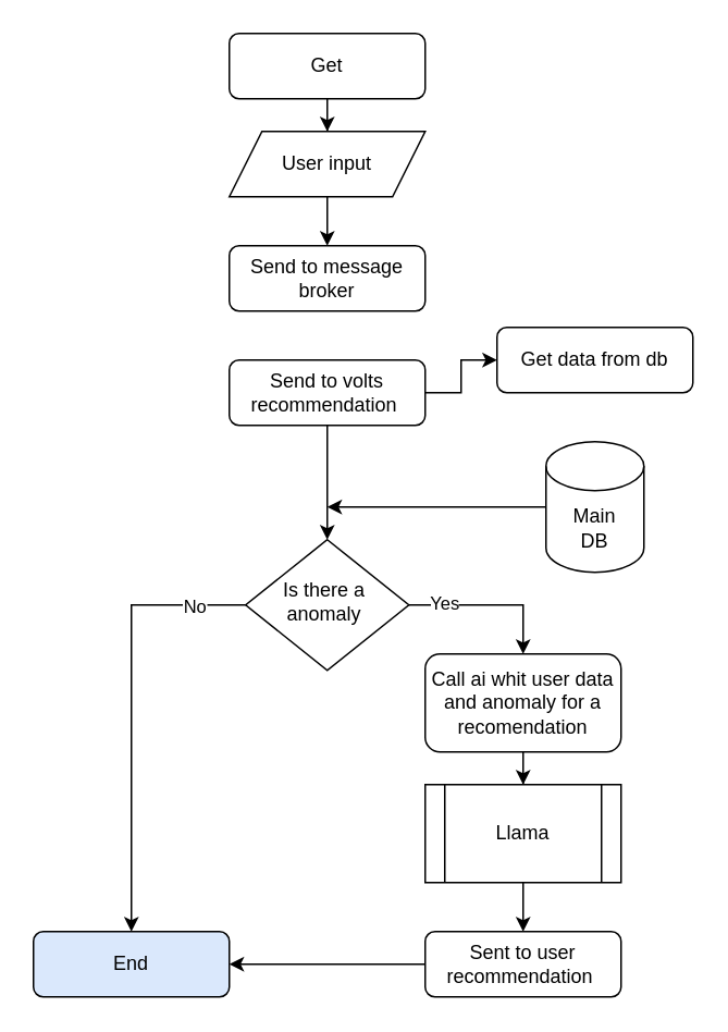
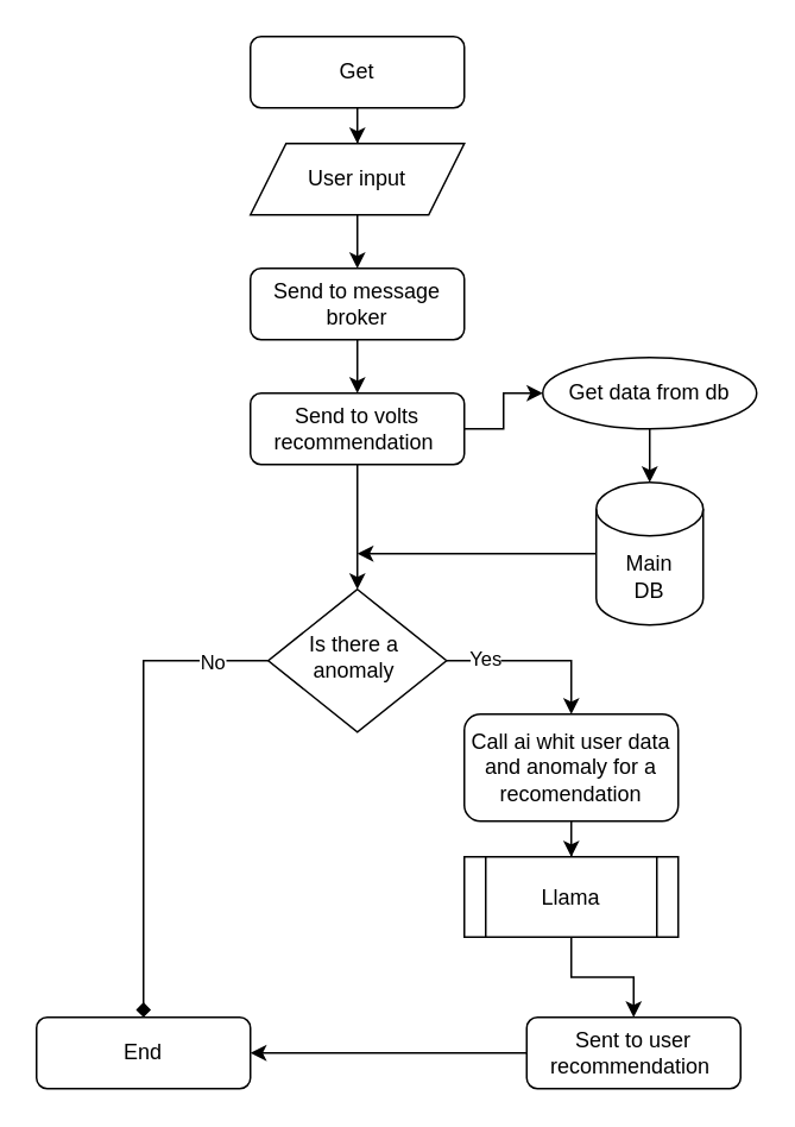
  <mxCell id="0" />
  <mxCell id="1" parent="0" />
  <mxCell id="2" style="edgeStyle=orthogonalEdgeStyle;rounded=0;orthogonalLoop=1;jettySize=auto;html=1;entryX=0.5;entryY=0;entryDx=0;entryDy=0;" parent="1" target="4" edge="1"><mxGeometry relative="1" as="geometry"><mxPoint x="200" y="120" as="sourcePoint" /></mxGeometry></mxCell>
+ <mxCell id="3" style="edgeStyle=orthogonalEdgeStyle;rounded=0;orthogonalLoop=1;jettySize=auto;html=1;" parent="1" source="4" target="7" edge="1"><mxGeometry relative="1" as="geometry" /></mxCell>
  <mxCell id="4" value="Send to message broker" style="rounded=1;whiteSpace=wrap;html=1;fontSize=12;glass=0;strokeWidth=1;shadow=0;" parent="1" vertex="1"><mxGeometry x="140" y="150" width="120" height="40" as="geometry" /></mxCell>
  <mxCell id="5" style="edgeStyle=orthogonalEdgeStyle;rounded=0;orthogonalLoop=1;jettySize=auto;html=1;entryX=0;entryY=0.5;entryDx=0;entryDy=0;" parent="1" source="7" target="13" edge="1"><mxGeometry relative="1" as="geometry" /></mxCell>
  <mxCell id="6" style="edgeStyle=orthogonalEdgeStyle;rounded=0;orthogonalLoop=1;jettySize=auto;html=1;entryX=0.5;entryY=0;entryDx=0;entryDy=0;" parent="1" source="7" target="12" edge="1"><mxGeometry relative="1" as="geometry" /></mxCell>
  <mxCell id="7" value="Send to volts recommendation&amp;nbsp;" style="rounded=1;whiteSpace=wrap;html=1;fontSize=12;glass=0;strokeWidth=1;shadow=0;" parent="1" vertex="1"><mxGeometry x="140" y="220" width="120" height="40" as="geometry" /></mxCell>
- <mxCell id="8" style="edgeStyle=orthogonalEdgeStyle;rounded=0;orthogonalLoop=1;jettySize=auto;html=1;entryX=0.5;entryY=0;entryDx=0;entryDy=0;" edge="1" parent="1" source="12" target="20"><mxGeometry relative="1" as="geometry" /></mxCell>
+ <mxCell id="8" style="edgeStyle=orthogonalEdgeStyle;rounded=0;orthogonalLoop=1;jettySize=auto;html=1;entryX=0.5;entryY=0;entryDx=0;entryDy=0;endArrow=diamond;" edge="1" parent="1" source="12" target="20"><mxGeometry relative="1" as="geometry" /></mxCell>
  <mxCell id="9" value="No" style="edgeLabel;html=1;align=center;verticalAlign=middle;resizable=0;points=[];" vertex="1" connectable="0" parent="8"><mxGeometry x="-0.761" y="2" relative="1" as="geometry"><mxPoint y="-2" as="offset" /></mxGeometry></mxCell>
  <mxCell id="10" style="edgeStyle=orthogonalEdgeStyle;rounded=0;orthogonalLoop=1;jettySize=auto;html=1;entryX=0.5;entryY=0;entryDx=0;entryDy=0;" edge="1" parent="1" source="12" target="22"><mxGeometry relative="1" as="geometry" /></mxCell>
  <mxCell id="11" value="Yes" style="edgeLabel;html=1;align=center;verticalAlign=middle;resizable=0;points=[];" vertex="1" connectable="0" parent="10"><mxGeometry x="-0.582" y="2" relative="1" as="geometry"><mxPoint as="offset" /></mxGeometry></mxCell>
  <mxCell id="12" value="Is there a&amp;nbsp;&lt;div&gt;anomaly&amp;nbsp;&lt;/div&gt;" style="rhombus;whiteSpace=wrap;html=1;shadow=0;fontFamily=Helvetica;fontSize=12;align=center;strokeWidth=1;spacing=6;spacingTop=-4;" parent="1" vertex="1"><mxGeometry x="150" y="330" width="100" height="80" as="geometry" /></mxCell>
- <mxCell id="13" value="Get data from db" style="rounded=1;whiteSpace=wrap;html=1;fontSize=12;glass=0;strokeWidth=1;shadow=0;" parent="1" vertex="1"><mxGeometry x="304" y="200" width="120" height="40" as="geometry" /></mxCell>
+ <mxCell id="13" value="Get data from db" style="ellipse;whiteSpace=wrap;html=1;fontSize=12;glass=0;strokeWidth=1;shadow=0;" parent="1" vertex="1"><mxGeometry x="304" y="200" width="120" height="40" as="geometry" /></mxCell>
  <mxCell id="14" value="User input" style="shape=parallelogram;perimeter=parallelogramPerimeter;whiteSpace=wrap;html=1;fixedSize=1;" parent="1" vertex="1"><mxGeometry x="140" y="80" width="120" height="40" as="geometry" /></mxCell>
  <mxCell id="15" style="edgeStyle=orthogonalEdgeStyle;rounded=0;orthogonalLoop=1;jettySize=auto;html=1;" parent="1" source="16" edge="1"><mxGeometry relative="1" as="geometry"><mxPoint x="200" y="310" as="targetPoint" /></mxGeometry></mxCell>
  <mxCell id="16" value="Main&lt;div&gt;DB&lt;/div&gt;" style="shape=cylinder3;whiteSpace=wrap;html=1;boundedLbl=1;backgroundOutline=1;size=15;" parent="1" vertex="1"><mxGeometry x="334" y="270" width="60" height="80" as="geometry" /></mxCell>
  <mxCell id="17" style="edgeStyle=orthogonalEdgeStyle;rounded=0;orthogonalLoop=1;jettySize=auto;html=1;entryX=0.5;entryY=0;entryDx=0;entryDy=0;" parent="1" source="18" target="14" edge="1"><mxGeometry relative="1" as="geometry" /></mxCell>
  <mxCell id="18" value="Get" style="rounded=1;whiteSpace=wrap;html=1;fontSize=12;glass=0;strokeWidth=1;shadow=0;" parent="1" vertex="1"><mxGeometry x="140" y="20" width="120" height="40" as="geometry" /></mxCell>
- <mxCell id="20" value="End" style="rounded=1;whiteSpace=wrap;html=1;fillColor=#dae8fc;" parent="1" vertex="1"><mxGeometry x="20" y="570" width="120" height="40" as="geometry" /></mxCell>
+ <mxCell id="19" style="edgeStyle=orthogonalEdgeStyle;rounded=0;orthogonalLoop=1;jettySize=auto;html=1;entryX=0.5;entryY=0;entryDx=0;entryDy=0;entryPerimeter=0;" parent="1" source="13" target="16" edge="1"><mxGeometry relative="1" as="geometry" /></mxCell>
+ <mxCell id="20" value="End" style="rounded=1;whiteSpace=wrap;html=1;" parent="1" vertex="1"><mxGeometry x="20" y="570" width="120" height="40" as="geometry" /></mxCell>
  <mxCell id="21" style="edgeStyle=orthogonalEdgeStyle;rounded=0;orthogonalLoop=1;jettySize=auto;html=1;" edge="1" parent="1" source="22" target="24"><mxGeometry relative="1" as="geometry" /></mxCell>
  <mxCell id="22" value="Call ai whit user data and anomaly for a recomendation" style="rounded=1;whiteSpace=wrap;html=1;" vertex="1" parent="1"><mxGeometry x="260" y="400" width="120" height="60" as="geometry" /></mxCell>
  <mxCell id="23" style="edgeStyle=orthogonalEdgeStyle;rounded=0;orthogonalLoop=1;jettySize=auto;html=1;entryX=0.5;entryY=0;entryDx=0;entryDy=0;" edge="1" parent="1" source="24" target="26"><mxGeometry relative="1" as="geometry" /></mxCell>
- <mxCell id="24" value="Llama" style="shape=process;whiteSpace=wrap;html=1;backgroundOutline=1;" vertex="1" parent="1"><mxGeometry x="260" y="480" width="120" height="60" as="geometry" /></mxCell>
+ <mxCell id="24" value="Llama" style="shape=process;whiteSpace=wrap;html=1;backgroundOutline=1;" vertex="1" parent="1"><mxGeometry x="260" y="480" width="120" height="45" as="geometry" /></mxCell>
  <mxCell id="25" style="edgeStyle=orthogonalEdgeStyle;rounded=0;orthogonalLoop=1;jettySize=auto;html=1;entryX=1;entryY=0.5;entryDx=0;entryDy=0;" edge="1" parent="1" source="26" target="20"><mxGeometry relative="1" as="geometry" /></mxCell>
- <mxCell id="26" value="Sent to user&lt;div&gt;recommendation&amp;nbsp;&lt;/div&gt;" style="rounded=1;whiteSpace=wrap;html=1;" vertex="1" parent="1"><mxGeometry x="260" y="570" width="120" height="40" as="geometry" /></mxCell>
+ <mxCell id="26" value="Sent to user&lt;div&gt;recommendation&amp;nbsp;&lt;/div&gt;" style="rounded=1;whiteSpace=wrap;html=1;" vertex="1" parent="1"><mxGeometry x="295" y="570" width="120" height="40" as="geometry" /></mxCell>
